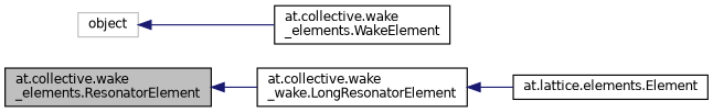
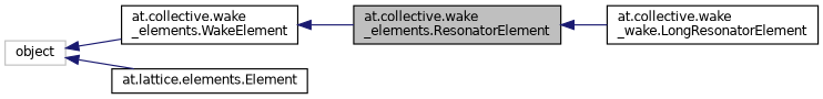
  digraph {
    rankdir=LR
    node [color=black fillcolor=white fontname=Helvetica fontsize=10 shape=record style=filled]
    edge [color=midnightblue dir=back fontname=Helvetica fontsize=10 labelfontname=Helvetica labelfontsize=10 style=solid]
    n1 [fillcolor=grey75 fontcolor=black height=0.2 label="at.collective.wake\l_elements.ResonatorElement" width=0.4]
    n2 [height=0.2 label="at.collective.wake\l_wake.LongResonatorElement" width=0.4]
    n3 [height=0.2 label="at.collective.wake\l_elements.WakeElement" width=0.4]
    n4 [height=0.2 label="at.lattice.elements.Element" width=0.4]
    n5 [color=grey75 height=0.2 label=object width=0.4]
    n1 -> n2
+   n3 -> n1
    n5 -> n3
-   n2 -> n4
+   n5 -> n4
  }
